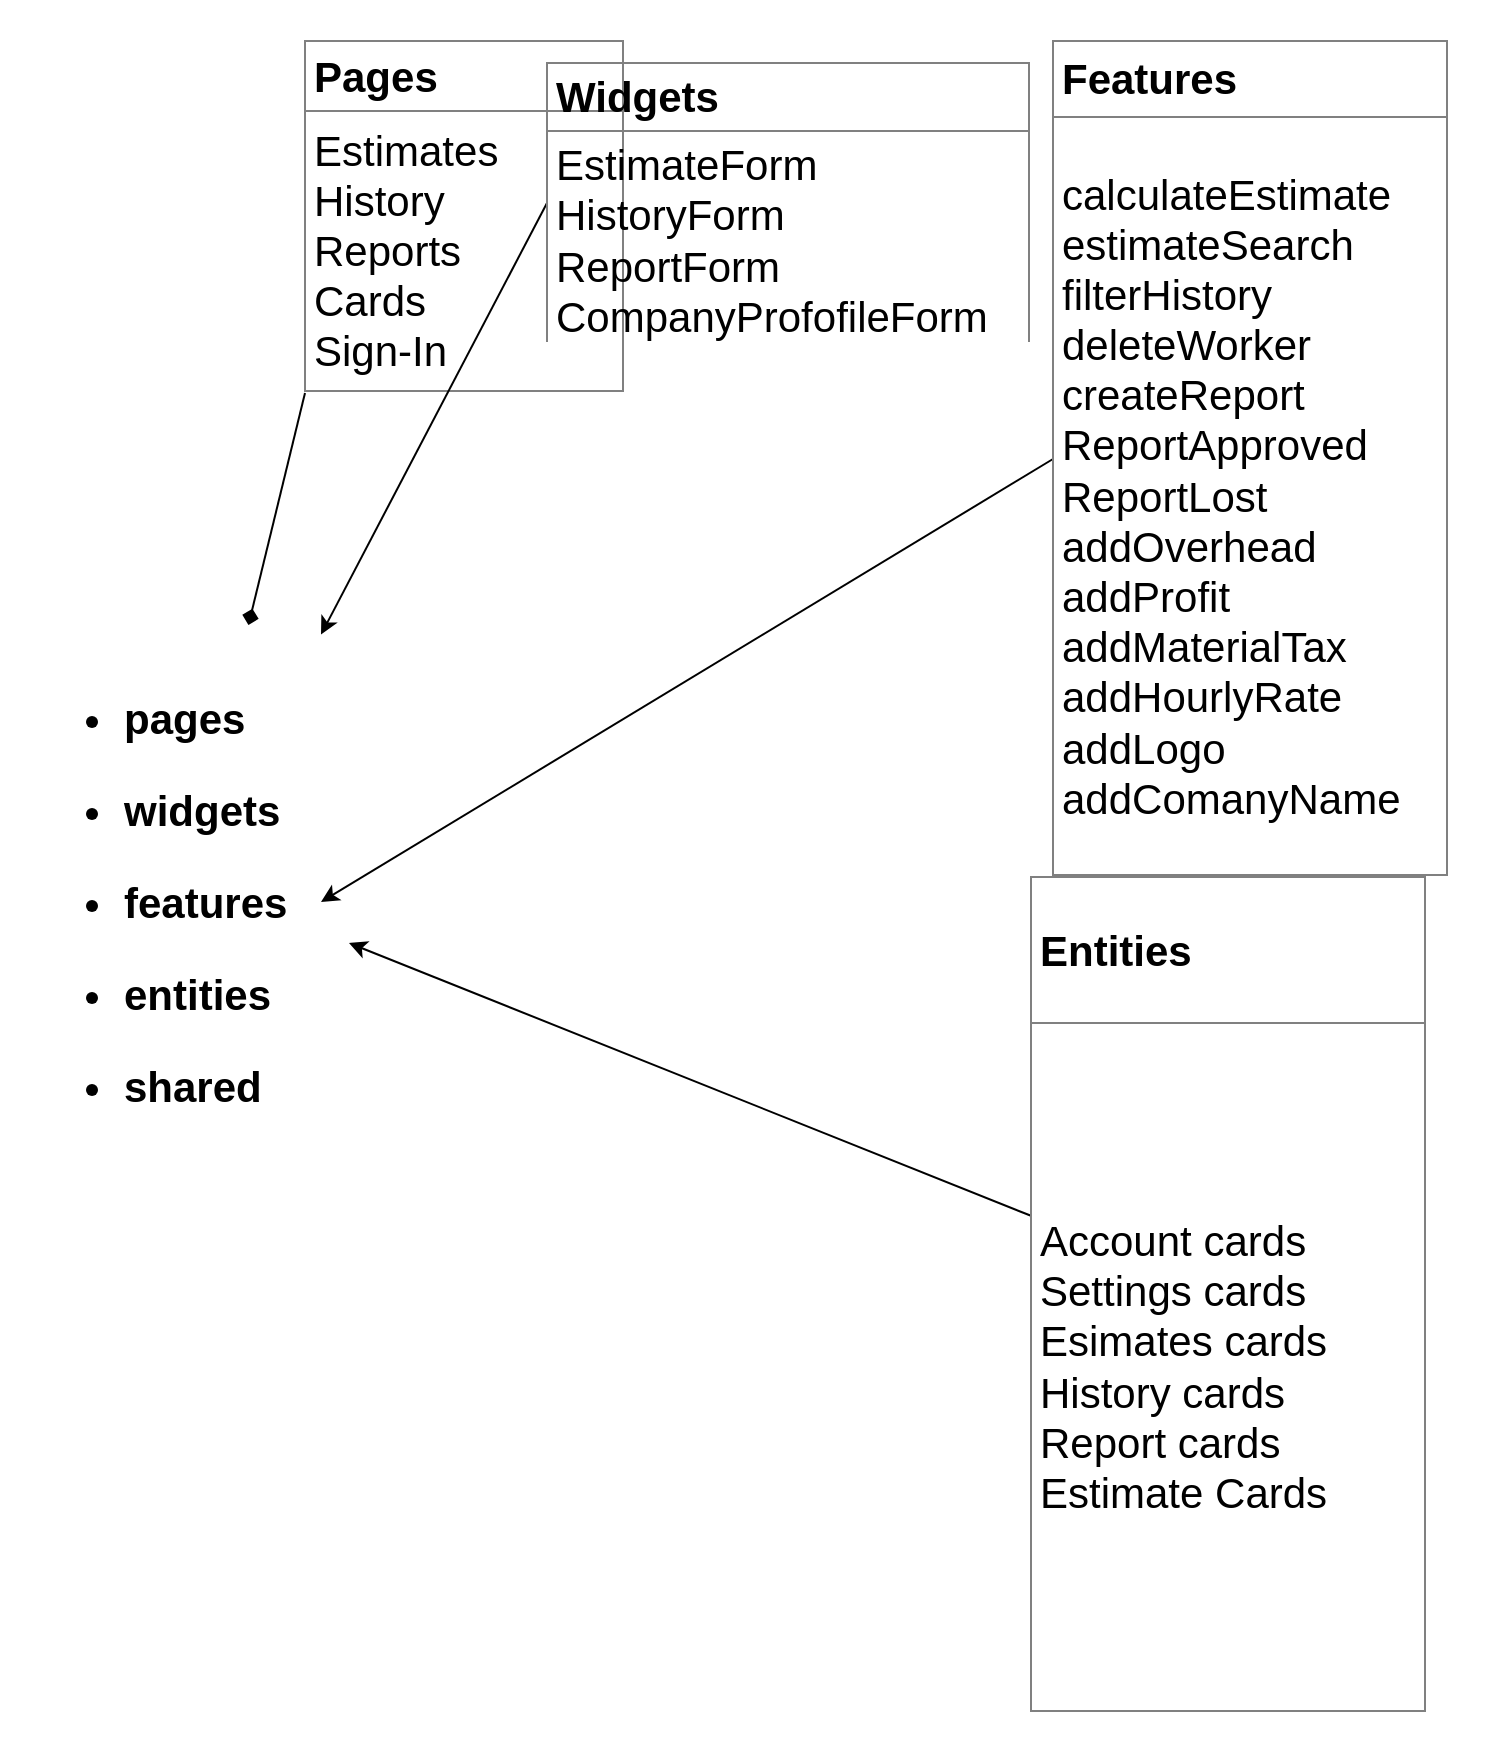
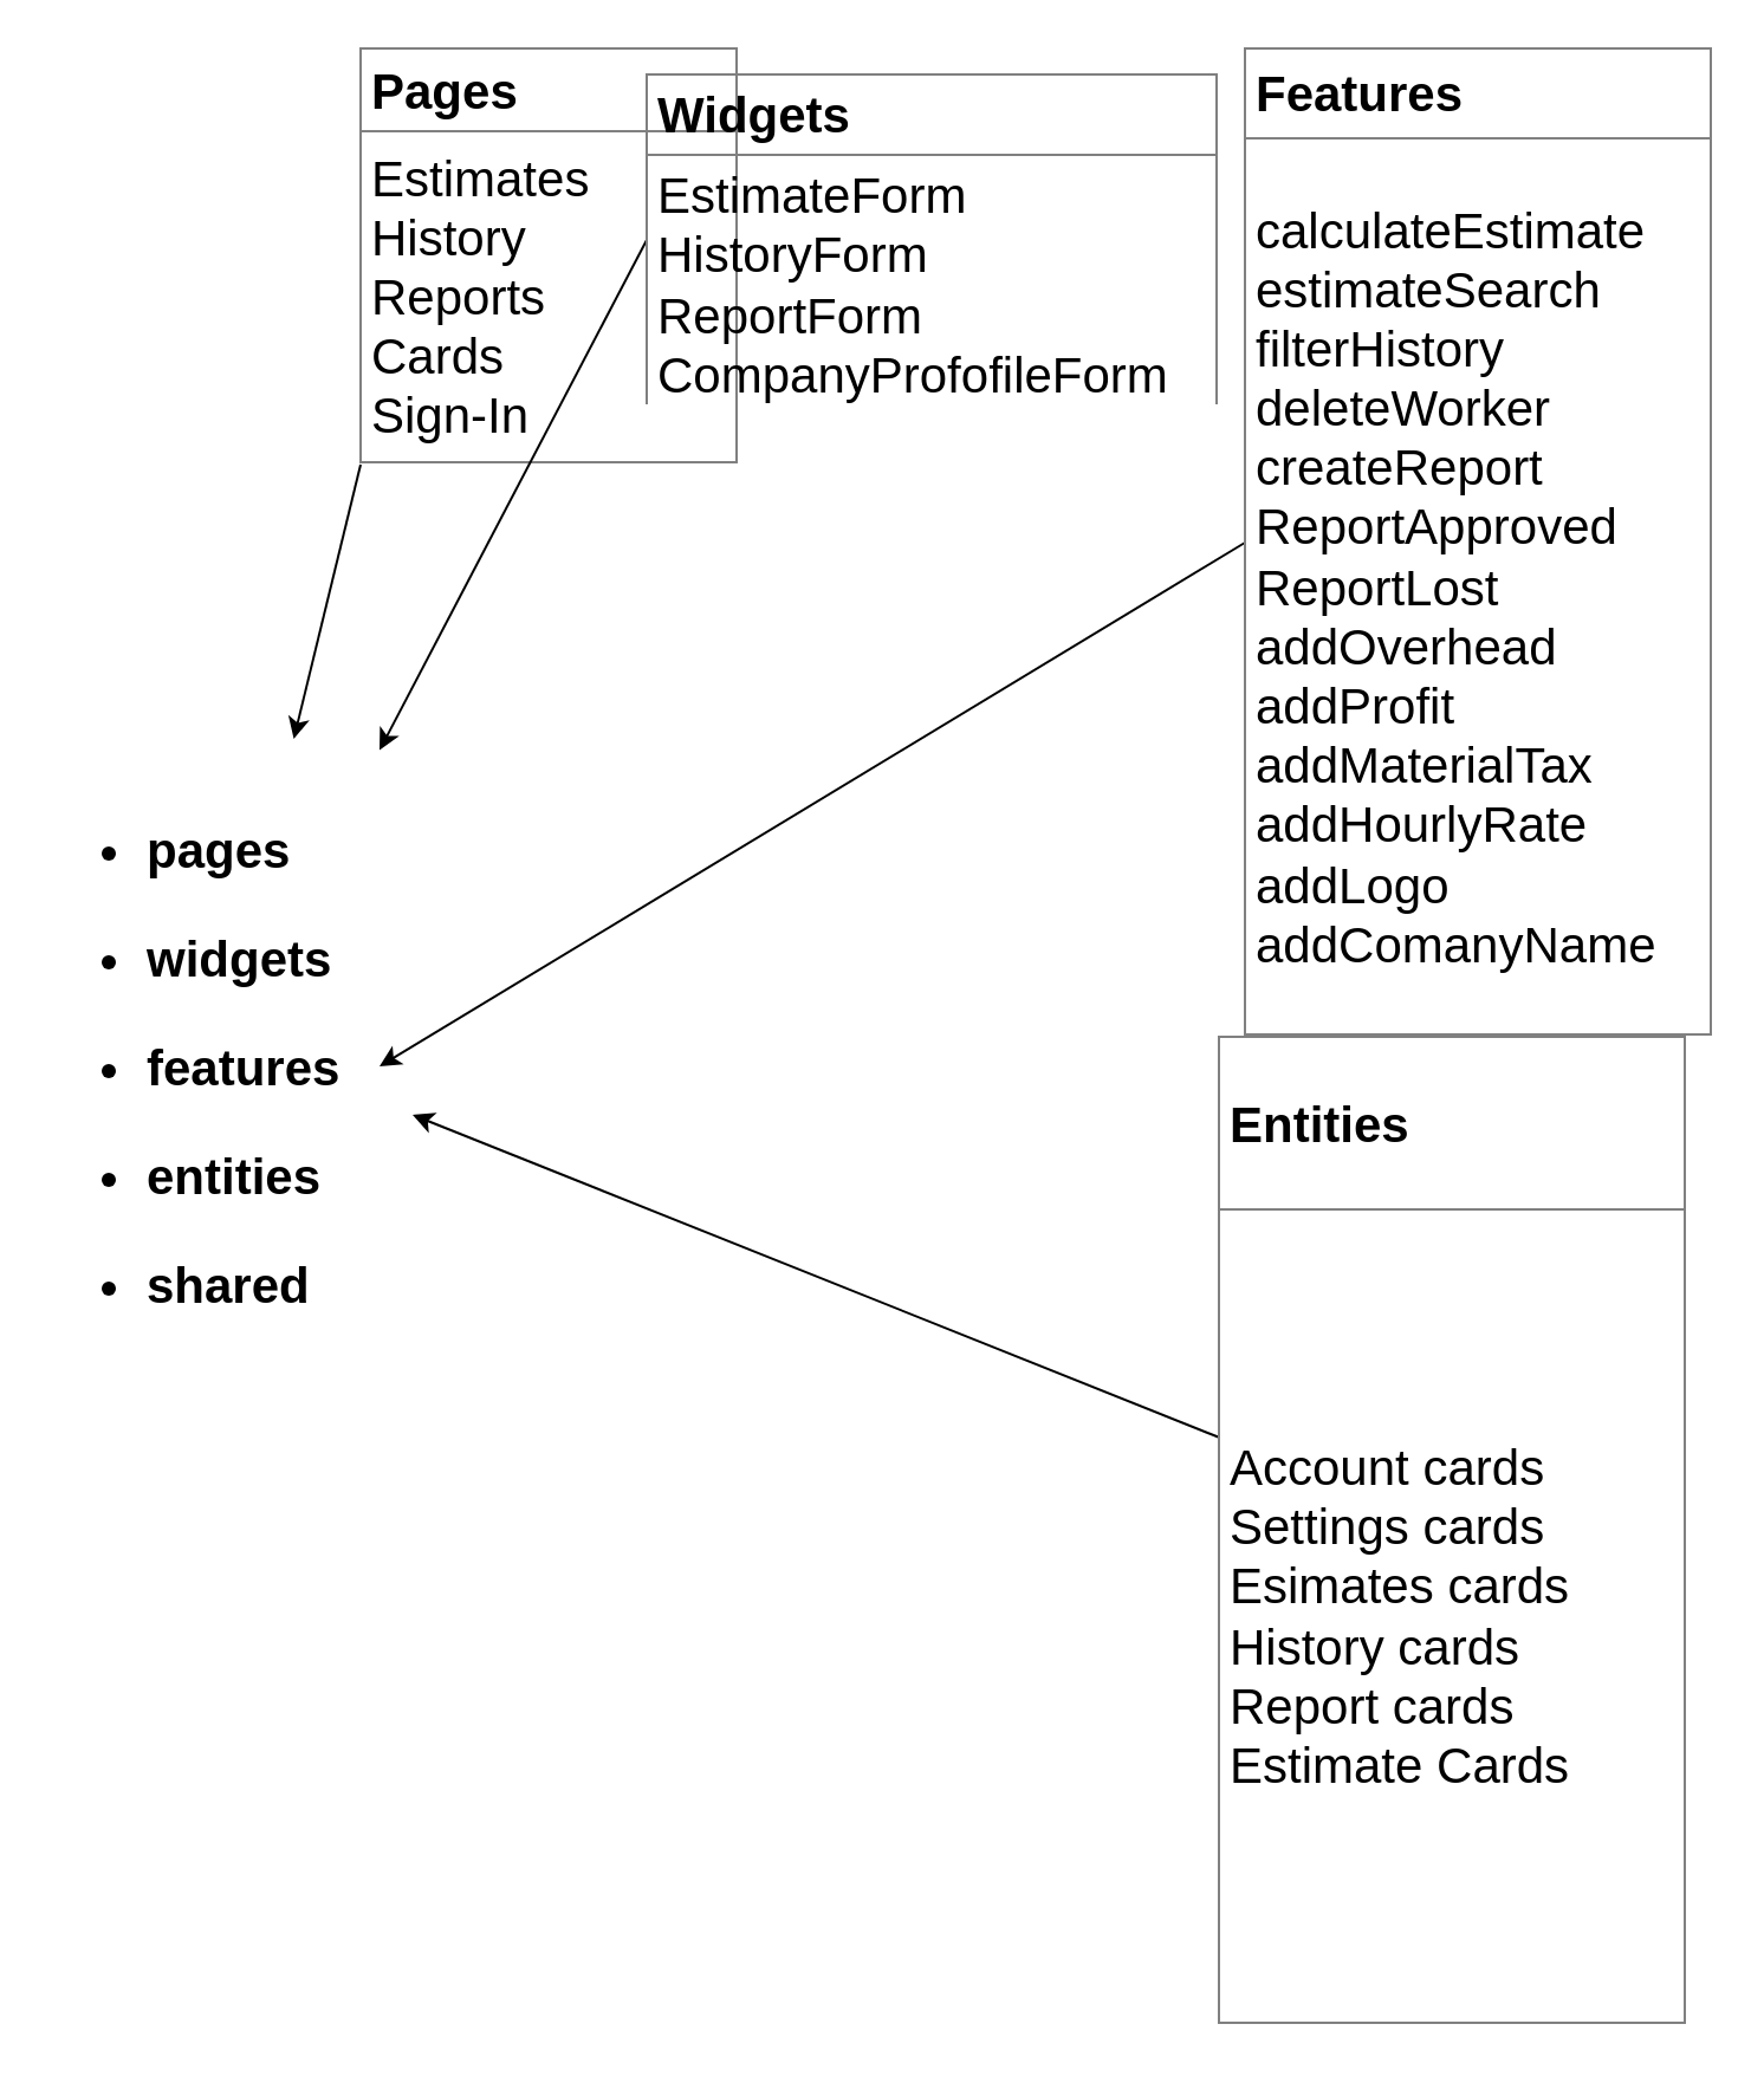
  <mxCell id="0" />
  <mxCell id="1" parent="0" />
- <mxCell id="2" style="edgeStyle=none;html=1;exitX=0;exitY=1;exitDx=0;exitDy=0;fontSize=21;endArrow=diamond;" edge="1" parent="1" source="4" target="3"><mxGeometry relative="1" as="geometry"><mxPoint x="174" y="155" as="sourcePoint" /><mxPoint x="163" y="328" as="targetPoint" /></mxGeometry></mxCell>
+ <mxCell id="2" style="edgeStyle=none;html=1;exitX=0;exitY=1;exitDx=0;exitDy=0;fontSize=21;" edge="1" parent="1" source="4" target="3"><mxGeometry relative="1" as="geometry"><mxPoint x="174" y="155" as="sourcePoint" /><mxPoint x="163" y="328" as="targetPoint" /></mxGeometry></mxCell>
  <mxCell id="3" value="&lt;h2 style=&quot;font-size: 21px;&quot;&gt;&lt;ul&gt;&lt;li&gt;pages&lt;/li&gt;&lt;/ul&gt;&lt;ul&gt;&lt;li&gt;widgets&lt;/li&gt;&lt;/ul&gt;&lt;ul&gt;&lt;li&gt;features&lt;/li&gt;&lt;/ul&gt;&lt;ul&gt;&lt;li&gt;entities&lt;/li&gt;&lt;/ul&gt;&lt;ul&gt;&lt;li&gt;shared&lt;/li&gt;&lt;/ul&gt;&lt;/h2&gt;" style="text;strokeColor=none;fillColor=none;html=1;whiteSpace=wrap;verticalAlign=middle;overflow=hidden;" vertex="1" parent="1"><mxGeometry x="20" y="312" width="140" height="277" as="geometry" /></mxCell>
  <mxCell id="4" value="&lt;table border=&quot;1&quot; width=&quot;100%&quot; height=&quot;100%&quot; cellpadding=&quot;4&quot; style=&quot;width:100%;height:100%;border-collapse:collapse;&quot;&gt;&lt;tbody&gt;&lt;tr&gt;&lt;th&gt;&lt;b&gt;Pages&lt;/b&gt;&lt;/th&gt;&lt;/tr&gt;&lt;tr&gt;&lt;td&gt;&lt;span style=&quot;background-color: initial;&quot;&gt;Estimates&lt;br&gt;&lt;/span&gt;History&lt;br&gt;Reports&lt;br&gt;Cards&lt;br&gt;Sign-In&lt;/td&gt;&lt;/tr&gt;&lt;/tbody&gt;&lt;/table&gt;" style="text;html=1;whiteSpace=wrap;strokeColor=none;fillColor=none;overflow=fill;fontSize=21;align=left;" vertex="1" parent="1"><mxGeometry x="152" y="20" width="160" height="176" as="geometry" /></mxCell>
  <mxCell id="5" style="edgeStyle=none;html=1;exitX=0;exitY=0.5;exitDx=0;exitDy=0;fontSize=21;" edge="1" parent="1" source="6" target="3"><mxGeometry relative="1" as="geometry" /></mxCell>
  <mxCell id="6" value="&lt;table border=&quot;1&quot; width=&quot;100%&quot; height=&quot;100%&quot; cellpadding=&quot;4&quot; style=&quot;width:100%;height:100%;border-collapse:collapse;&quot;&gt;&lt;tbody&gt;&lt;tr&gt;&lt;th&gt;&lt;b&gt;Widgets&lt;/b&gt;&lt;/th&gt;&lt;/tr&gt;&lt;tr&gt;&lt;td&gt;&lt;span style=&quot;background-color: initial;&quot;&gt;EstimateForm&lt;br&gt;&lt;/span&gt;HistoryForm&lt;br&gt;ReportForm&lt;br&gt;CompanyProfofileForm&lt;br&gt;Navbar&lt;/td&gt;&lt;/tr&gt;&lt;/tbody&gt;&lt;/table&gt;" style="text;html=1;whiteSpace=wrap;strokeColor=none;fillColor=none;overflow=fill;fontSize=21;align=left;" vertex="1" parent="1"><mxGeometry x="273" y="31" width="242" height="140" as="geometry" /></mxCell>
  <mxCell id="7" style="edgeStyle=none;html=1;exitX=0;exitY=0.5;exitDx=0;exitDy=0;entryX=1;entryY=0.5;entryDx=0;entryDy=0;fontSize=21;" edge="1" parent="1" source="8" target="3"><mxGeometry relative="1" as="geometry" /></mxCell>
  <mxCell id="8" value="&lt;table border=&quot;1&quot; width=&quot;100%&quot; height=&quot;100%&quot; cellpadding=&quot;4&quot; style=&quot;width:100%;height:100%;border-collapse:collapse;&quot;&gt;&lt;tbody&gt;&lt;tr&gt;&lt;th&gt;&lt;b&gt;Features&lt;/b&gt;&lt;/th&gt;&lt;/tr&gt;&lt;tr&gt;&lt;td&gt;calculateEstimate&lt;br&gt;estimateSearch&lt;br&gt;filterHistory&lt;br&gt;deleteWorker&lt;br&gt;createReport&lt;br&gt;ReportApproved&lt;br&gt;ReportLost&lt;br&gt;addOverhead&lt;br&gt;addProfit&lt;br&gt;addMaterialTax&lt;br&gt;addHourlyRate&lt;br&gt;addLogo&lt;br&gt;addComanyName&lt;/td&gt;&lt;/tr&gt;&lt;/tbody&gt;&lt;/table&gt;" style="text;html=1;whiteSpace=wrap;strokeColor=none;fillColor=none;overflow=fill;fontSize=21;align=left;" vertex="1" parent="1"><mxGeometry x="526" y="20" width="198" height="418" as="geometry" /></mxCell>
  <mxCell id="9" style="edgeStyle=none;html=1;fontSize=21;" edge="1" parent="1" source="10"><mxGeometry relative="1" as="geometry"><mxPoint x="174" y="471" as="targetPoint" /></mxGeometry></mxCell>
  <mxCell id="10" value="&lt;table border=&quot;1&quot; width=&quot;100%&quot; height=&quot;100%&quot; cellpadding=&quot;4&quot; style=&quot;width:100%;height:100%;border-collapse:collapse;&quot;&gt;&lt;tbody&gt;&lt;tr&gt;&lt;th&gt;&lt;b&gt;Entities&lt;/b&gt;&lt;/th&gt;&lt;/tr&gt;&lt;tr&gt;&lt;td&gt;&lt;span style=&quot;text-align: center;&quot;&gt;Account cards&lt;/span&gt;&lt;br style=&quot;text-align: center;&quot;&gt;&lt;span style=&quot;text-align: center;&quot;&gt;Settings cards&lt;/span&gt;&lt;br style=&quot;text-align: center;&quot;&gt;&lt;span style=&quot;text-align: center;&quot;&gt;Esimates cards&lt;/span&gt;&lt;br style=&quot;text-align: center;&quot;&gt;&lt;span style=&quot;text-align: center;&quot;&gt;History cards&lt;/span&gt;&lt;br style=&quot;text-align: center;&quot;&gt;&lt;span style=&quot;text-align: center;&quot;&gt;Report cards&amp;nbsp;&lt;/span&gt;&lt;br style=&quot;text-align: center;&quot;&gt;&lt;span style=&quot;text-align: center;&quot;&gt;Estimate Cards&lt;/span&gt;&lt;br&gt;&lt;/td&gt;&lt;/tr&gt;&lt;/tbody&gt;&lt;/table&gt;" style="text;html=1;whiteSpace=wrap;strokeColor=none;fillColor=none;overflow=fill;fontSize=21;align=left;" vertex="1" parent="1"><mxGeometry x="515" y="438" width="198" height="418" as="geometry" /></mxCell>
